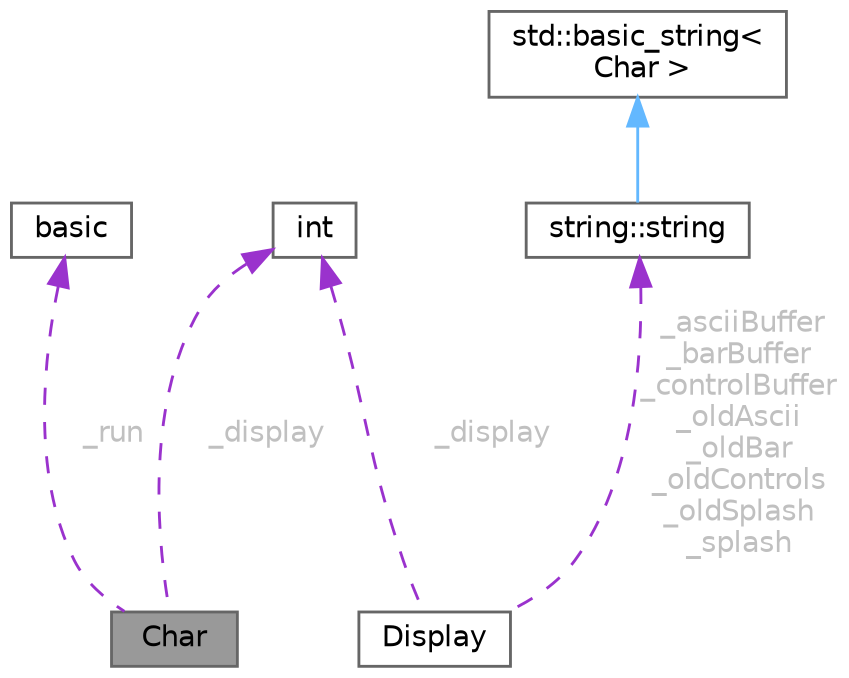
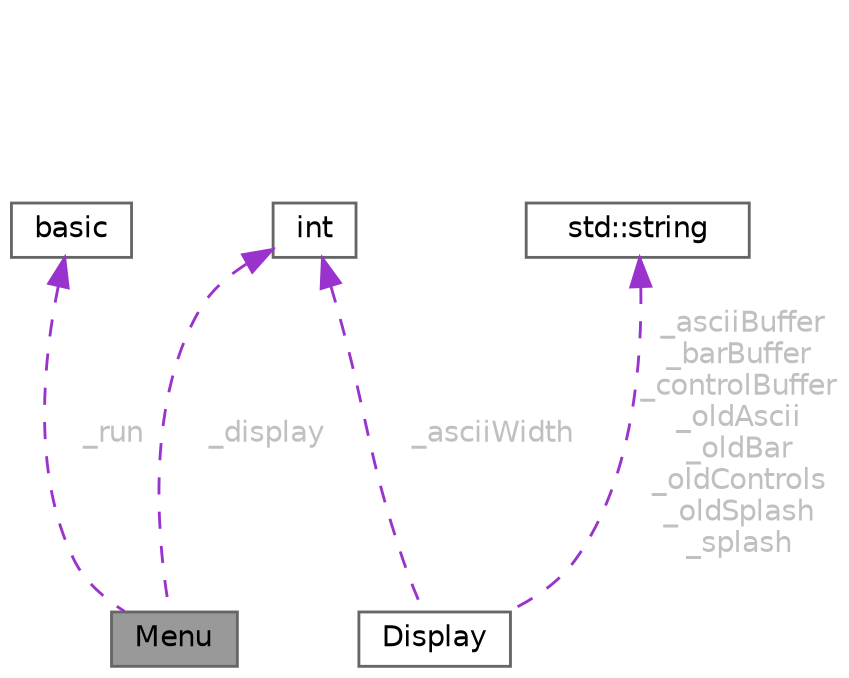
  digraph {
    node [color=gray40 fillcolor=white fontname=Helvetica fontsize=10 shape=box style=filled]
    edge [color=darkorchid3 dir=back fontcolor=grey fontname=Helvetica fontsize=10 labelfontname=Helvetica labelfontsize=10 style=dashed]
-   n1 [fillcolor=grey60 fontcolor=black height=0.2 label=Char width=0.4]
+   n1 [fillcolor=grey60 fontcolor=black height=0.2 label=Menu width=0.4]
    n2 [height=0.2 label=Display width=0.4]
-   n3 [height=0.2 label="string::string" width=0.4]
-   n4 [height=0.2 label="std::basic_string\<\l Char \>" width=0.4]
+   n3 [height=0.2 label="std::string" width=0.4]
    n5 [height=0.2 label=int width=0.4]
    n6 [height=0.2 label=basic width=0.4]
    n3 -> n2 [label=" _asciiBuffer\n_barBuffer\n_controlBuffer\n_oldAscii\n_oldBar\n_oldControls\n_oldSplash\n_splash"]
-   n4 -> n3 [color=steelblue1 style=solid fontcolor=""]
    n5 -> n1 [label=" _display"]
-   n5 -> n2 [label=" _display"]
+   n5 -> n2 [label=" _asciiWidth"]
    n6 -> n1 [label=" _run"]
  }
